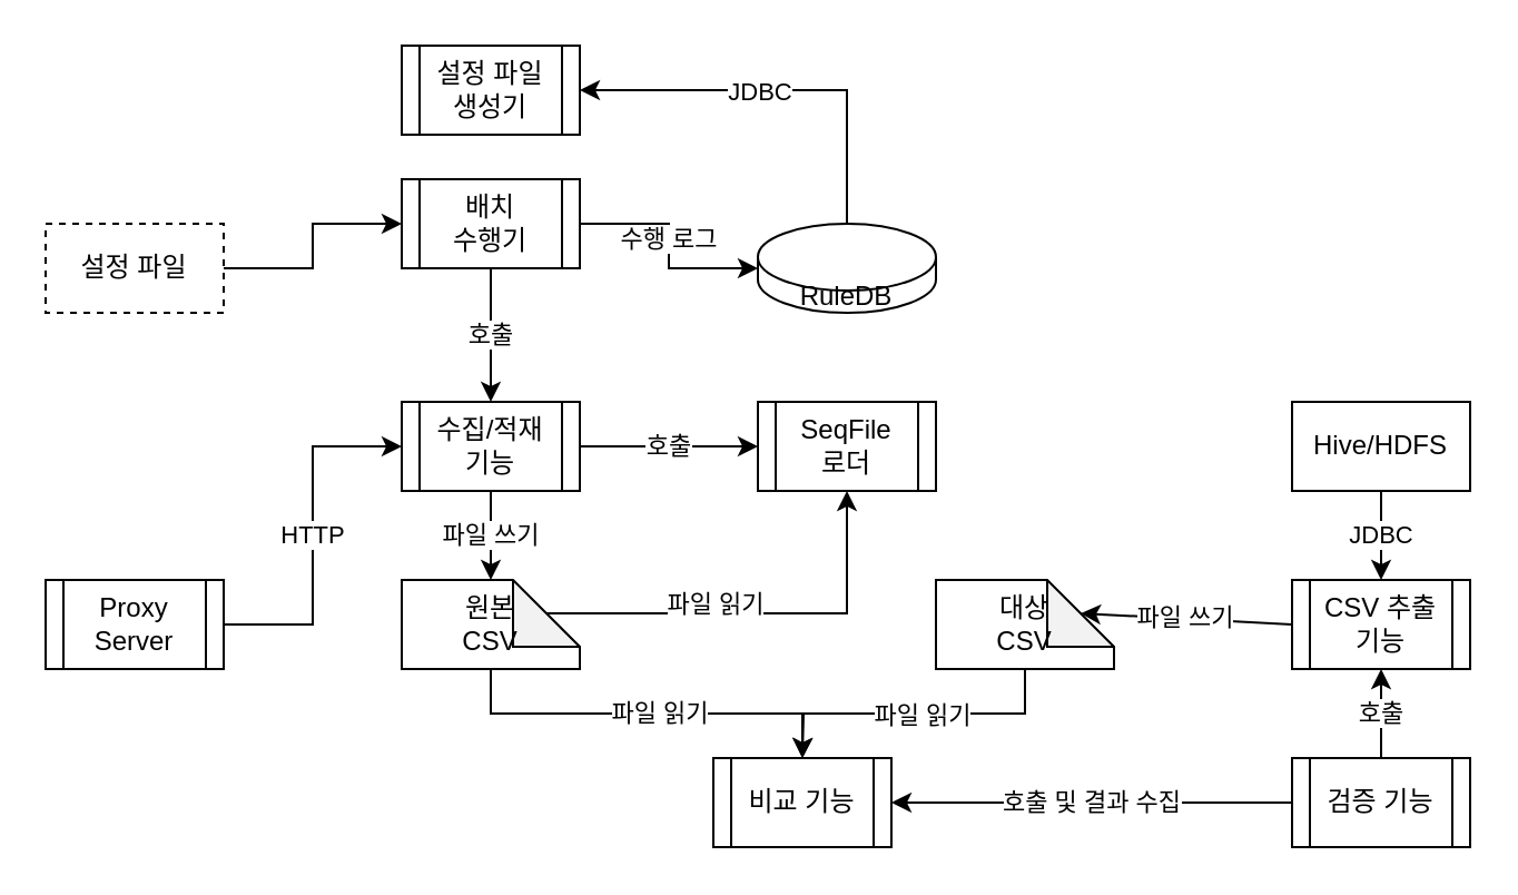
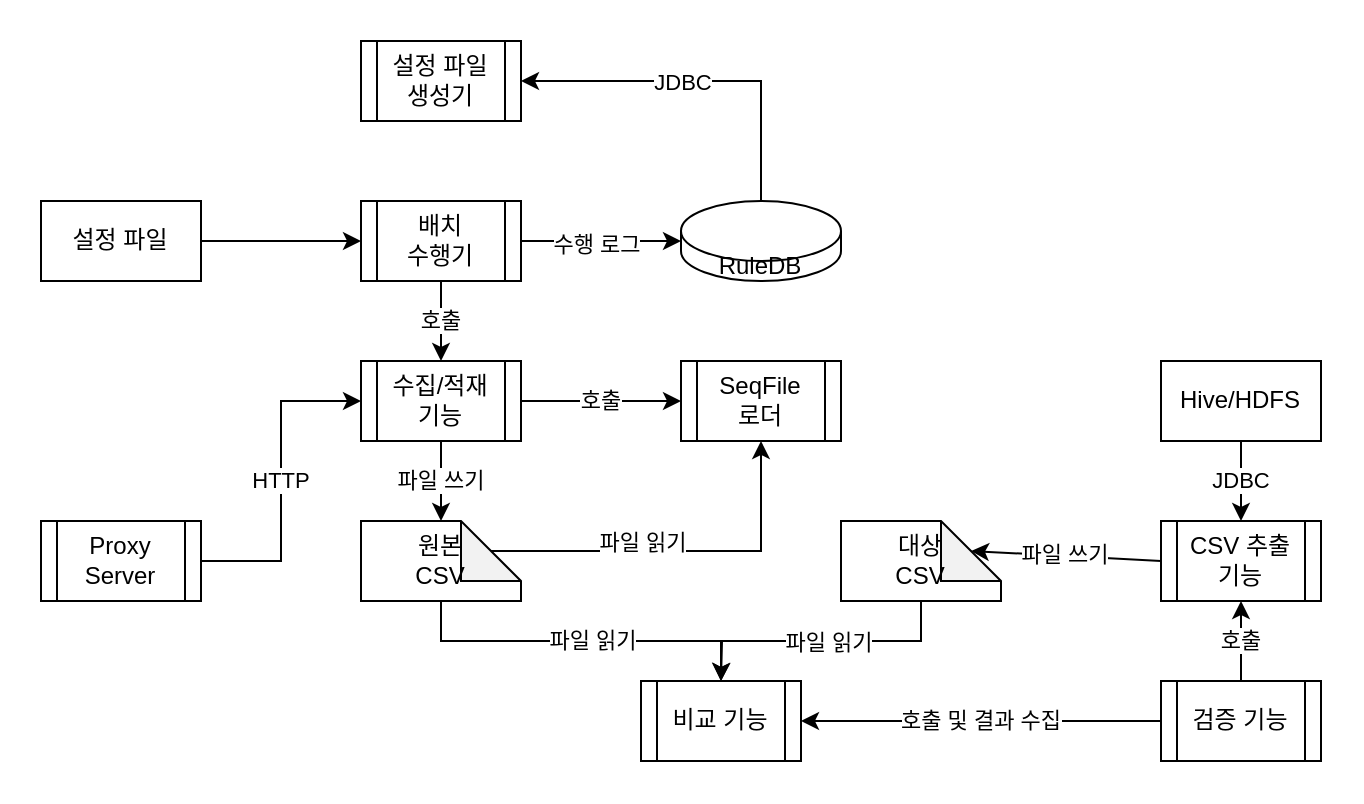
  <mxCell id="0" />
  <mxCell id="1" parent="0" />
  <mxCell id="2" style="edgeStyle=orthogonalEdgeStyle;rounded=0;orthogonalLoop=1;jettySize=auto;html=1;exitX=0.5;exitY=1;exitDx=0;exitDy=0;entryX=0.5;entryY=0;entryDx=0;entryDy=0;exitPerimeter=0;" parent="1" source="25" target="22" edge="1"><mxGeometry relative="1" as="geometry"><mxPoint x="660" y="300" as="sourcePoint" /></mxGeometry></mxCell>
  <mxCell id="3" value="파일 읽기" style="edgeLabel;html=1;align=center;verticalAlign=middle;resizable=0;points=[];" parent="2" vertex="1" connectable="0"><mxGeometry x="0.167" y="1" relative="1" as="geometry"><mxPoint x="-10" as="offset" /></mxGeometry></mxCell>
  <mxCell id="4" value="Text" style="edgeLabel;html=1;align=center;verticalAlign=middle;resizable=0;points=[];" parent="2" vertex="1" connectable="0"><mxGeometry x="0.333" y="-12" relative="1" as="geometry"><mxPoint x="13" y="12" as="offset" /></mxGeometry></mxCell>
  <mxCell id="5" value="JDBC" style="edgeStyle=orthogonalEdgeStyle;rounded=0;orthogonalLoop=1;jettySize=auto;html=1;exitX=0.5;exitY=1;exitDx=0;exitDy=0;entryX=0.5;entryY=0;entryDx=0;entryDy=0;" parent="1" source="6" target="18" edge="1"><mxGeometry relative="1" as="geometry" /></mxCell>
  <mxCell id="6" value="Hive/HDFS" style="rounded=0;whiteSpace=wrap;html=1;" parent="1" vertex="1"><mxGeometry x="580" y="180" width="80" height="40" as="geometry" /></mxCell>
  <mxCell id="7" value="파일 쓰기" style="edgeStyle=orthogonalEdgeStyle;rounded=0;orthogonalLoop=1;jettySize=auto;html=1;exitX=0.5;exitY=1;exitDx=0;exitDy=0;entryX=0.5;entryY=0;entryDx=0;entryDy=0;entryPerimeter=0;" parent="1" source="9" target="25" edge="1"><mxGeometry relative="1" as="geometry" /></mxCell>
  <mxCell id="8" value="호출" style="edgeStyle=orthogonalEdgeStyle;rounded=0;orthogonalLoop=1;jettySize=auto;html=1;exitX=1;exitY=0.5;exitDx=0;exitDy=0;entryX=0;entryY=0.5;entryDx=0;entryDy=0;" parent="1" source="9" target="29" edge="1"><mxGeometry relative="1" as="geometry" /></mxCell>
  <mxCell id="9" value="수집/적재&lt;br&gt;기능" style="shape=process;whiteSpace=wrap;html=1;backgroundOutline=1;" parent="1" vertex="1"><mxGeometry x="180" y="180" width="80" height="40" as="geometry" /></mxCell>
  <mxCell id="10" style="edgeStyle=orthogonalEdgeStyle;rounded=0;orthogonalLoop=1;jettySize=auto;html=1;exitX=1;exitY=0.5;exitDx=0;exitDy=0;entryX=0;entryY=0.5;entryDx=0;entryDy=0;entryPerimeter=0;" parent="1" source="13" target="14" edge="1"><mxGeometry relative="1" as="geometry" /></mxCell>
  <mxCell id="11" value="수행 로그" style="edgeLabel;html=1;align=center;verticalAlign=middle;resizable=0;points=[];" parent="10" vertex="1" connectable="0"><mxGeometry x="-0.075" y="-1" relative="1" as="geometry"><mxPoint as="offset" /></mxGeometry></mxCell>
  <mxCell id="12" value="호출" style="edgeStyle=orthogonalEdgeStyle;rounded=0;orthogonalLoop=1;jettySize=auto;html=1;exitX=0.5;exitY=1;exitDx=0;exitDy=0;entryX=0.5;entryY=0;entryDx=0;entryDy=0;" parent="1" source="13" target="9" edge="1"><mxGeometry relative="1" as="geometry" /></mxCell>
- <mxCell id="13" value="배치&lt;br&gt;수행기" style="shape=process;whiteSpace=wrap;html=1;backgroundOutline=1;" parent="1" vertex="1"><mxGeometry x="180" y="80" width="80" height="40" as="geometry" /></mxCell>
+ <mxCell id="13" value="배치&lt;br&gt;수행기" style="shape=process;whiteSpace=wrap;html=1;backgroundOutline=1;" parent="1" vertex="1"><mxGeometry x="180" y="100" width="80" height="40" as="geometry" /></mxCell>
  <mxCell id="14" value="RuleDB" style="shape=cylinder3;whiteSpace=wrap;html=1;boundedLbl=1;backgroundOutline=1;size=15;" parent="1" vertex="1"><mxGeometry x="340" y="100" width="80" height="40" as="geometry" /></mxCell>
  <mxCell id="15" value="호출" style="edgeStyle=orthogonalEdgeStyle;rounded=0;orthogonalLoop=1;jettySize=auto;html=1;exitX=0.5;exitY=0;exitDx=0;exitDy=0;entryX=0.5;entryY=1;entryDx=0;entryDy=0;" parent="1" source="17" target="18" edge="1"><mxGeometry relative="1" as="geometry" /></mxCell>
  <mxCell id="16" value="호출 및 결과 수집" style="edgeStyle=orthogonalEdgeStyle;rounded=0;orthogonalLoop=1;jettySize=auto;html=1;exitX=0;exitY=0.5;exitDx=0;exitDy=0;entryX=1;entryY=0.5;entryDx=0;entryDy=0;" parent="1" source="17" target="22" edge="1"><mxGeometry relative="1" as="geometry" /></mxCell>
  <mxCell id="17" value="검증 기능" style="shape=process;whiteSpace=wrap;html=1;backgroundOutline=1;" parent="1" vertex="1"><mxGeometry x="580" y="340" width="80" height="40" as="geometry" /></mxCell>
  <mxCell id="18" value="CSV 추출&lt;br&gt;기능" style="shape=process;whiteSpace=wrap;html=1;backgroundOutline=1;" parent="1" vertex="1"><mxGeometry x="580" y="260" width="80" height="40" as="geometry" /></mxCell>
  <mxCell id="19" style="edgeStyle=orthogonalEdgeStyle;rounded=0;orthogonalLoop=1;jettySize=auto;html=1;exitX=0.5;exitY=1;exitDx=0;exitDy=0;exitPerimeter=0;" parent="1" source="26" edge="1"><mxGeometry relative="1" as="geometry"><mxPoint x="360" y="340" as="targetPoint" /><mxPoint x="820" y="300" as="sourcePoint" /></mxGeometry></mxCell>
  <mxCell id="20" value="파일 읽기" style="edgeLabel;html=1;align=center;verticalAlign=middle;resizable=0;points=[];" parent="19" vertex="1" connectable="0"><mxGeometry x="-0.267" relative="1" as="geometry"><mxPoint x="-16" as="offset" /></mxGeometry></mxCell>
  <mxCell id="21" value="파일 쓰기" style="rounded=0;orthogonalLoop=1;jettySize=auto;html=1;exitX=0;exitY=0.5;exitDx=0;exitDy=0;entryX=0;entryY=0;entryDx=65;entryDy=15;entryPerimeter=0;" parent="1" source="18" target="26" edge="1"><mxGeometry relative="1" as="geometry"><mxPoint x="670" y="230" as="sourcePoint" /><mxPoint x="860" y="280" as="targetPoint" /></mxGeometry></mxCell>
  <mxCell id="22" value="비교 기능" style="shape=process;whiteSpace=wrap;html=1;backgroundOutline=1;" parent="1" vertex="1"><mxGeometry x="320" y="340" width="80" height="40" as="geometry" /></mxCell>
  <mxCell id="23" style="edgeStyle=orthogonalEdgeStyle;rounded=0;orthogonalLoop=1;jettySize=auto;html=1;exitX=0;exitY=0;exitDx=65;exitDy=15;exitPerimeter=0;entryX=0.5;entryY=1;entryDx=0;entryDy=0;" parent="1" source="25" target="29" edge="1"><mxGeometry relative="1" as="geometry" /></mxCell>
  <mxCell id="24" value="파일 읽기" style="edgeLabel;html=1;align=center;verticalAlign=middle;resizable=0;points=[];" parent="23" vertex="1" connectable="0"><mxGeometry x="0.084" y="-3" relative="1" as="geometry"><mxPoint x="-28" y="-8" as="offset" /></mxGeometry></mxCell>
  <mxCell id="25" value="원본 &lt;br&gt;CSV" style="shape=note;whiteSpace=wrap;html=1;backgroundOutline=1;darkOpacity=0.05;" parent="1" vertex="1"><mxGeometry x="180" y="260" width="80" height="40" as="geometry" /></mxCell>
  <mxCell id="26" value="대상&lt;br&gt;CSV" style="shape=note;whiteSpace=wrap;html=1;backgroundOutline=1;darkOpacity=0.05;" parent="1" vertex="1"><mxGeometry x="420" y="260" width="80" height="40" as="geometry" /></mxCell>
  <mxCell id="27" value="HTTP" style="edgeStyle=orthogonalEdgeStyle;rounded=0;orthogonalLoop=1;jettySize=auto;html=1;exitX=1;exitY=0.5;exitDx=0;exitDy=0;entryX=0;entryY=0.5;entryDx=0;entryDy=0;" parent="1" source="28" target="9" edge="1"><mxGeometry relative="1" as="geometry" /></mxCell>
  <mxCell id="28" value="Proxy&lt;br&gt;Server" style="shape=process;whiteSpace=wrap;html=1;backgroundOutline=1;" parent="1" vertex="1"><mxGeometry x="20" y="260" width="80" height="40" as="geometry" /></mxCell>
  <mxCell id="29" value="SeqFile&lt;br&gt;로더" style="shape=process;whiteSpace=wrap;html=1;backgroundOutline=1;" parent="1" vertex="1"><mxGeometry x="340" y="180" width="80" height="40" as="geometry" /></mxCell>
  <mxCell id="30" value="설정 파일&lt;br&gt;생성기" style="shape=process;whiteSpace=wrap;html=1;backgroundOutline=1;" vertex="1" parent="1"><mxGeometry x="180" y="20" width="80" height="40" as="geometry" /></mxCell>
  <mxCell id="31" style="edgeStyle=orthogonalEdgeStyle;rounded=0;orthogonalLoop=1;jettySize=auto;html=1;exitX=0.5;exitY=0;exitDx=0;exitDy=0;exitPerimeter=0;entryX=1;entryY=0.5;entryDx=0;entryDy=0;" edge="1" parent="1" source="14" target="30"><mxGeometry relative="1" as="geometry"><mxPoint x="390" y="-60" as="targetPoint" /><mxPoint x="380" y="20" as="sourcePoint" /></mxGeometry></mxCell>
  <mxCell id="32" value="JDBC" style="edgeLabel;html=1;align=center;verticalAlign=middle;resizable=0;points=[];" vertex="1" connectable="0" parent="31"><mxGeometry x="-0.1" relative="1" as="geometry"><mxPoint x="-19" as="offset" /></mxGeometry></mxCell>
  <mxCell id="33" style="edgeStyle=orthogonalEdgeStyle;rounded=0;orthogonalLoop=1;jettySize=auto;html=1;exitX=1;exitY=0.5;exitDx=0;exitDy=0;entryX=0;entryY=0.5;entryDx=0;entryDy=0;" edge="1" parent="1" source="34" target="13"><mxGeometry relative="1" as="geometry"><mxPoint x="180" y="40" as="targetPoint" /><mxPoint x="85" y="35" as="sourcePoint" /></mxGeometry></mxCell>
- <mxCell id="34" value="설정 파일" style="rounded=0;whiteSpace=wrap;html=1;dashed=1;" vertex="1" parent="1"><mxGeometry x="20" y="100" width="80" height="40" as="geometry" /></mxCell>
+ <mxCell id="34" value="설정 파일" style="rounded=0;whiteSpace=wrap;html=1;" vertex="1" parent="1"><mxGeometry x="20" y="100" width="80" height="40" as="geometry" /></mxCell>
